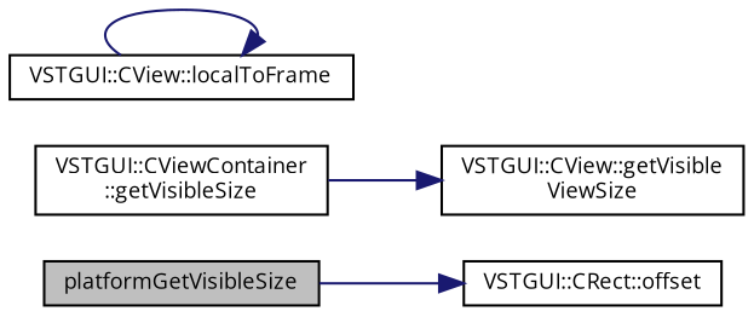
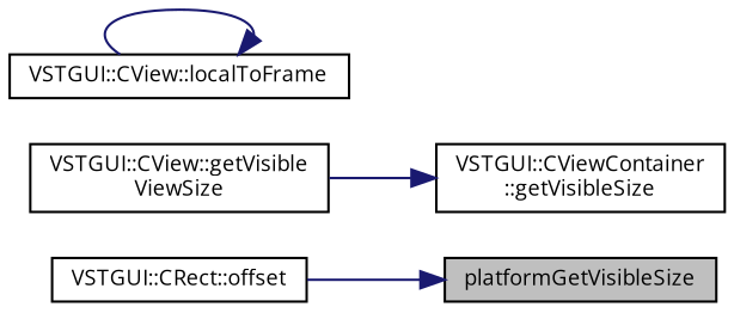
  digraph {
    fontname="Open Sans"
    rankdir=LR
    node [color=black fontname="Open Sans" fontsize=9 shape=record]
    edge [color=midnightblue fontname="Open Sans" fontsize=9 labelfontname=Arial labelfontsize=9 style=solid]
    n1 [fillcolor=grey75 fontcolor=black height=0.2 label=platformGetVisibleSize style=filled width=0.4]
    n2 [height=0.2 label="VSTGUI::CRect::offset" width=0.4]
    n3 [height=0.2 label="VSTGUI::CView::getVisible\lViewSize" width=0.4]
    n4 [height=0.2 label="VSTGUI::CViewContainer\l::getVisibleSize" width=0.4]
    n5 [height=0.2 label="VSTGUI::CView::localToFrame" width=0.4]
-   n1 -> n2
-   n4 -> n3
+   n2 -> n1
+   n3 -> n4
    n5 -> n5
  }
